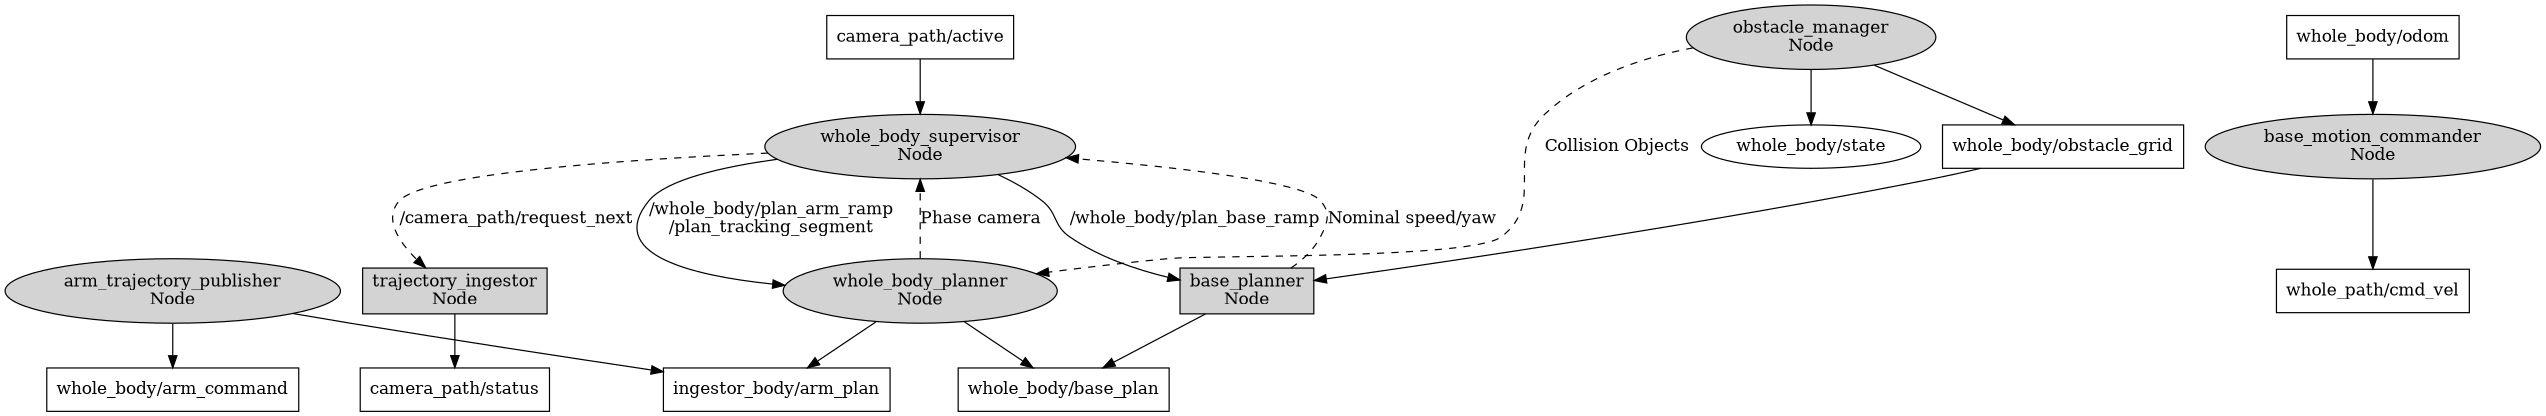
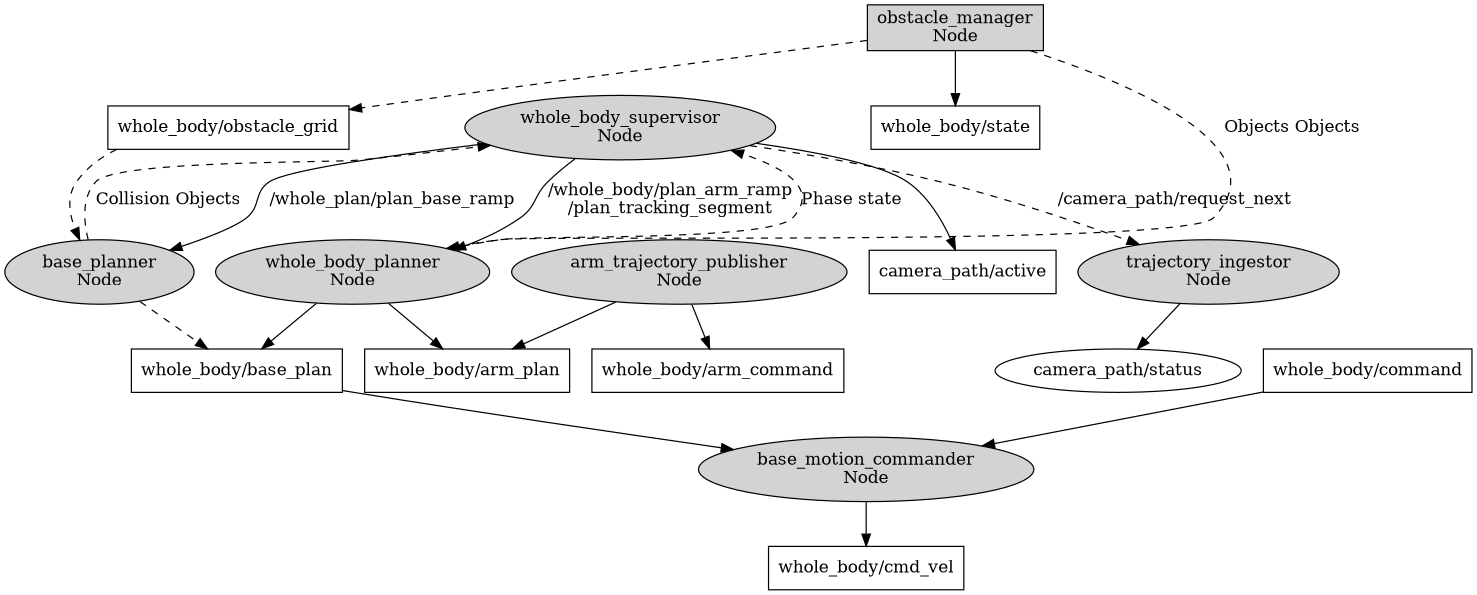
  digraph {
    fontname="DejaVu Serif"
    rankdir=TB
    node [fillcolor=lightgray fontname="DejaVu Serif" shape=box]
    edge [fontname="DejaVu Serif"]
-   n1 [label="trajectory_ingestor\nNode" style=filled]
-   n2 [label="camera_path/status"]
+   n1 [label="trajectory_ingestor\nNode" shape=ellipse style=filled]
+   n2 [label="camera_path/status" shape=ellipse]
    n3 [label="camera_path/active"]
    n4 [label="whole_body_supervisor\nNode" shape=ellipse style=filled]
    n5 [label="whole_body_planner\nNode" shape=ellipse style=filled]
-   n6 [label="base_planner\nNode" style=filled]
-   n7 [label="ingestor_body/arm_plan"]
+   n6 [label="base_planner\nNode" shape=ellipse style=filled]
+   n7 [label="whole_body/arm_plan"]
    n8 [label="whole_body/base_plan"]
-   n9 [label="whole_body/state" shape=ellipse]
+   n9 [label="whole_body/state"]
    n10 [label="base_motion_commander\nNode" shape=ellipse style=filled]
    n11 [label="arm_trajectory_publisher\nNode" shape=ellipse style=filled]
    n12 [label="whole_body/arm_command"]
-   n13 [label="whole_path/cmd_vel"]
-   n14 [label="obstacle_manager\nNode" shape=ellipse style=filled]
+   n13 [label="whole_body/cmd_vel"]
+   n14 [label="obstacle_manager\nNode" style=filled]
    n15 [label="whole_body/obstacle_grid"]
-   n16 [label="whole_body/odom"]
+   n16 [label="whole_body/command"]
    n1 -> n2
-   n3 -> n4
+   n4 -> n3
    n4 -> n1 [label="/camera_path/request_next" style=dashed]
    n4 -> n5 [label="/whole_body/plan_arm_ramp\n/plan_tracking_segment"]
-   n4 -> n6 [label="/whole_body/plan_base_ramp"]
-   n5 -> n4 [label="Phase camera" style=dashed]
+   n4 -> n6 [label="/whole_plan/plan_base_ramp"]
+   n5 -> n4 [label="Phase state" style=dashed]
    n5 -> n7
    n5 -> n8
-   n6 -> n4 [label="Nominal speed/yaw" style=dashed]
-   n6 -> n8
+   n6 -> n4 [label="Collision Objects" style=dashed]
+   n6 -> n8 [style=dashed]
+   n8 -> n10
    n10 -> n13
    n11 -> n7
    n11 -> n12
-   n14 -> n5 [label="Collision Objects" style=dashed]
+   n14 -> n5 [label="Objects Objects" style=dashed]
    n14 -> n9
-   n14 -> n15
-   n15 -> n6
+   n14 -> n15 [style=dashed]
+   n15 -> n6 [style=dashed]
    n16 -> n10
  }
